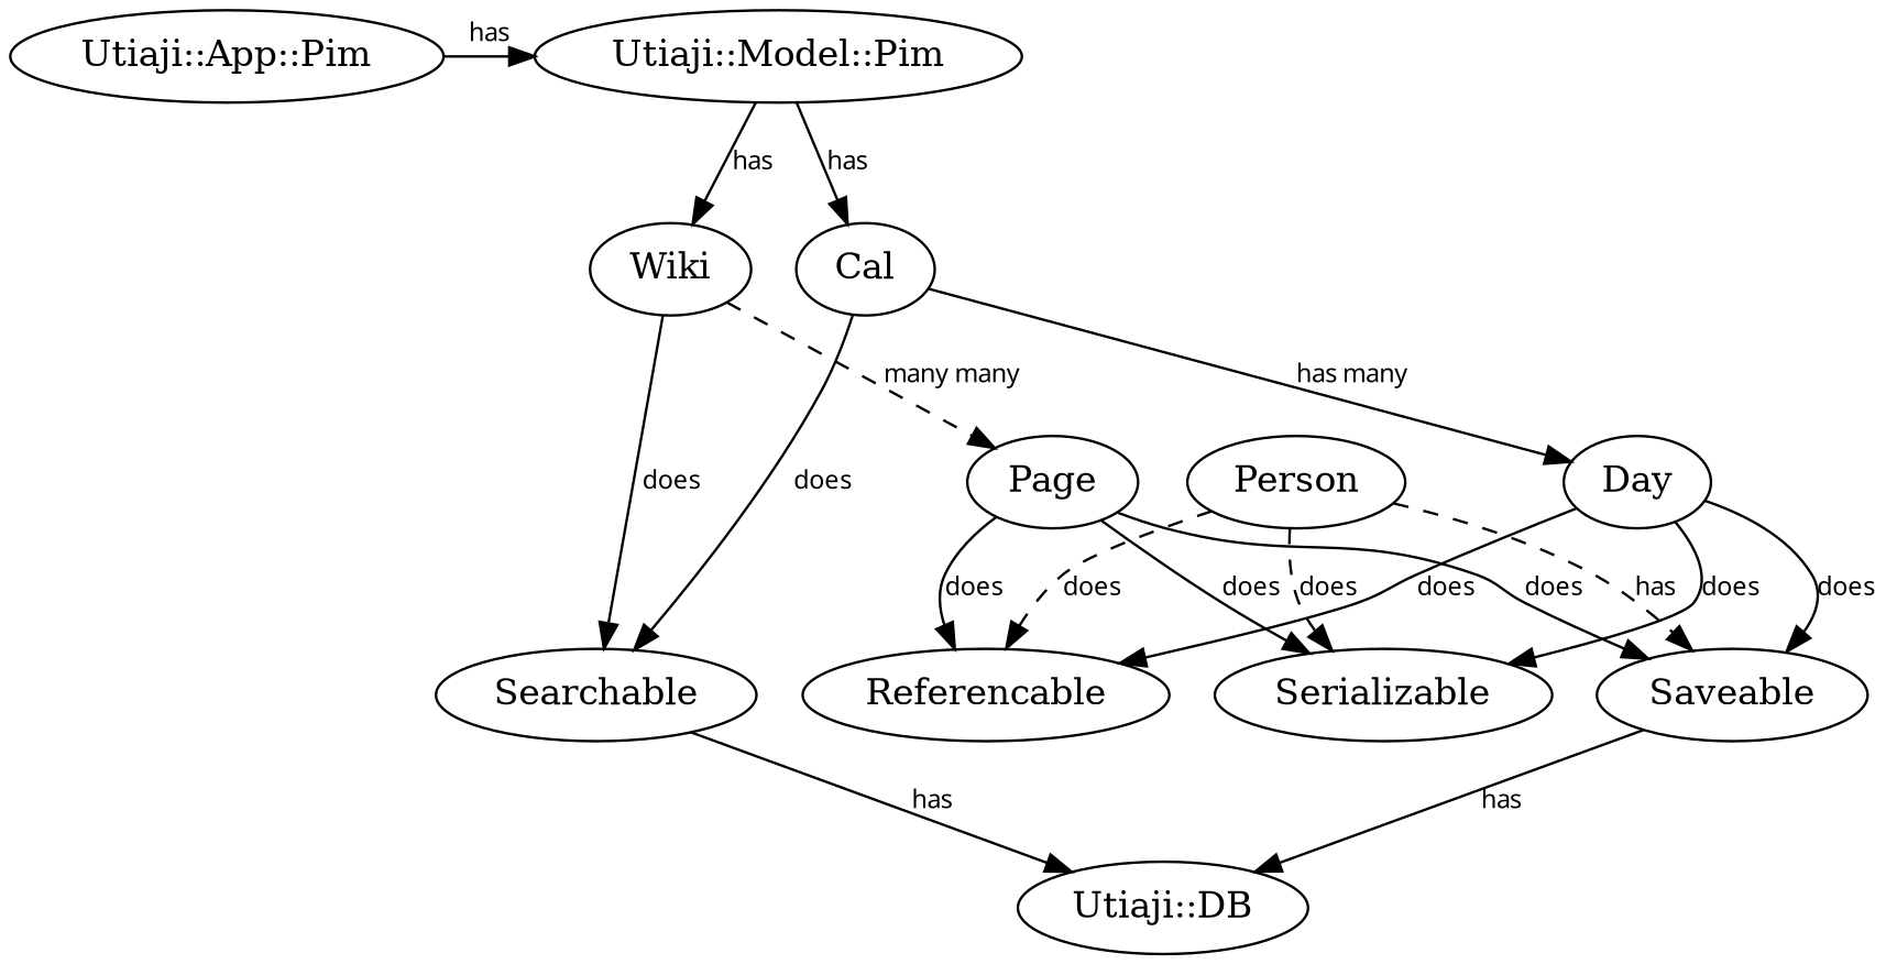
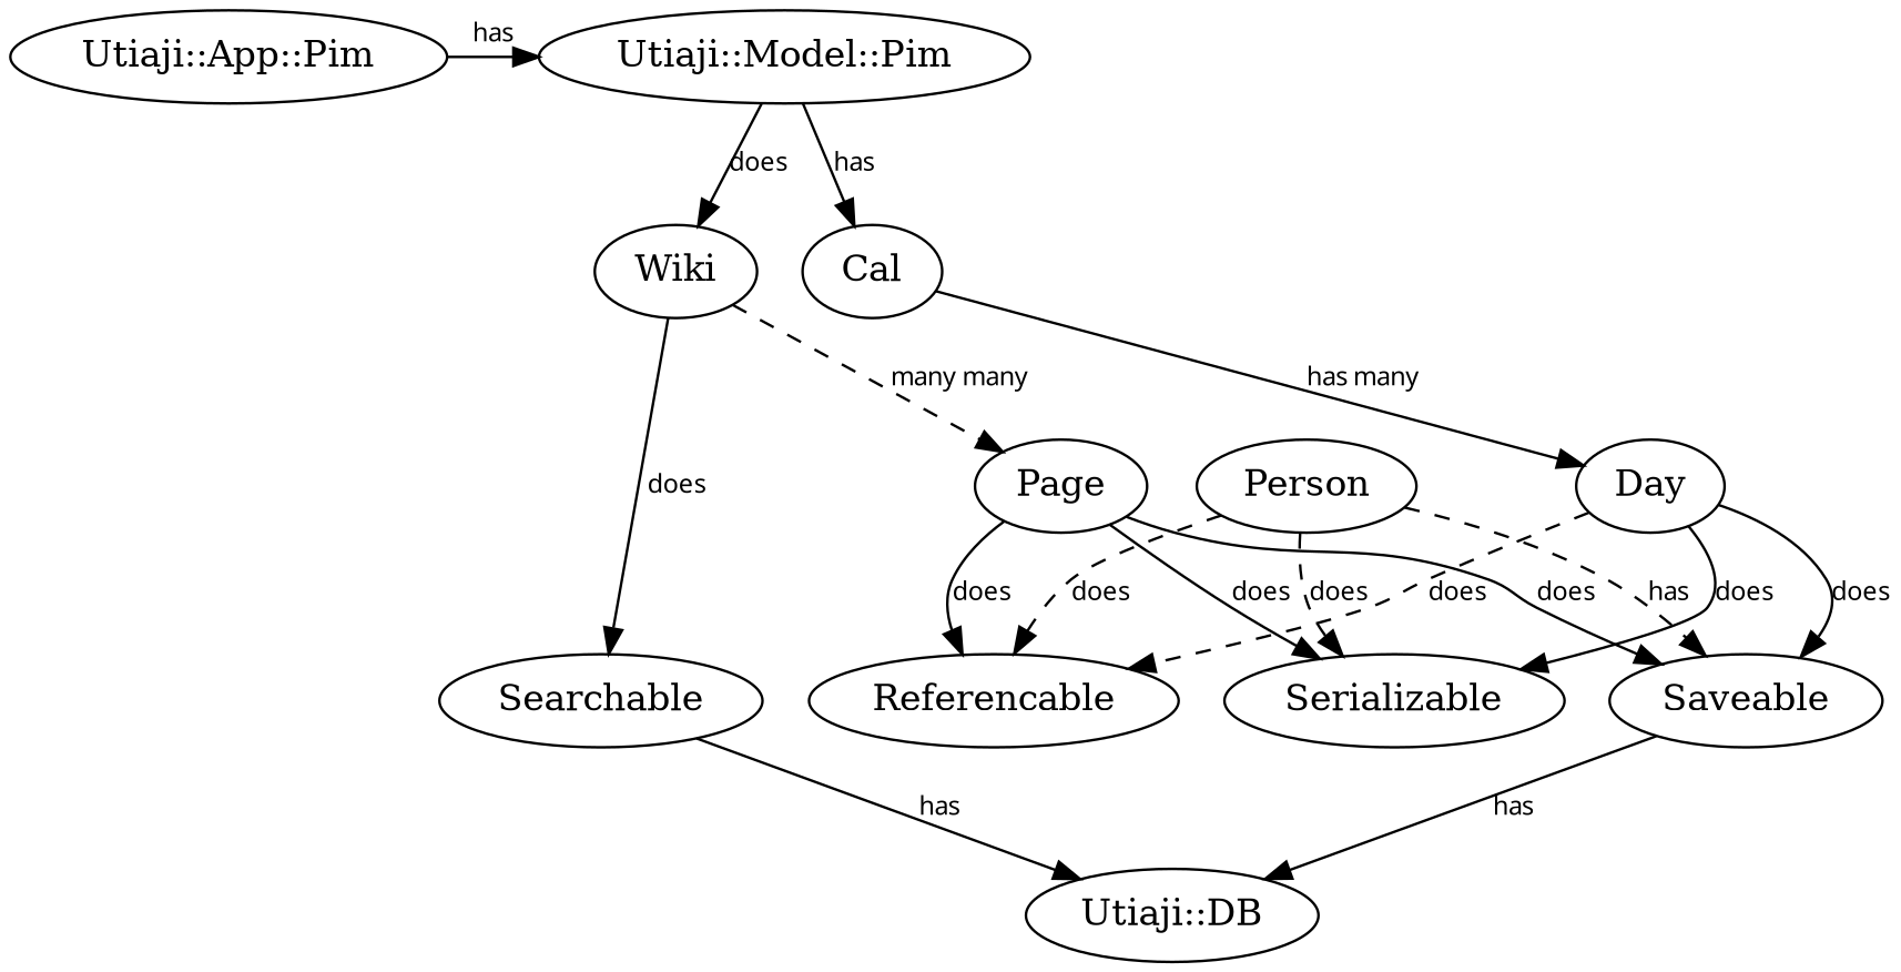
  digraph {
    edge [fontname="Courier 10 Pitch" fontsize=10]
    n1 [label="Utiaji::App::Pim"]
    n2 [label="Utiaji::Model::Pim"]
    n3 [label=Cal]
    n4 [label=Wiki]
    n5 [label=Day]
    n6 [label=Page]
    n7 [label=Person]
    n8 [label=Saveable]
    n9 [label=Serializable]
    n10 [label=Referencable]
    n11 [label=Searchable]
    n12 [label="Utiaji::DB"]
    subgraph sub_1 {
      rank=same
      n1
      n2
    }
    subgraph sub_2 {
      rank=same
      n3
      n4
    }
    subgraph sub_3 {
      rank=same
      n5
      n6
      n7
    }
    subgraph sub_4 {
      rank=same
      n8
      n9
      n10
      n11
    }
    n1 -> n2 [label=has]
    n2 -> n3 [label=has]
-   n2 -> n4 [label=has]
+   n2 -> n4 [label=does]
    n3 -> n5 [label="has many"]
-   n3 -> n11 [label=does]
    n4 -> n6 [label="many many" style=dashed]
    n4 -> n11 [label=does]
    n5 -> n8 [label=does]
    n5 -> n9 [label=does]
-   n5 -> n10 [label=does]
+   n5 -> n10 [label=does style=dashed]
    n6 -> n8 [label=does]
    n6 -> n9 [label=does]
    n6 -> n10 [label=does]
    n7 -> n8 [label=has style=dashed]
    n7 -> n9 [label=does style=dashed]
    n7 -> n10 [label=does style=dashed]
    n8 -> n12 [label=has]
    n11 -> n12 [label=has]
  }
